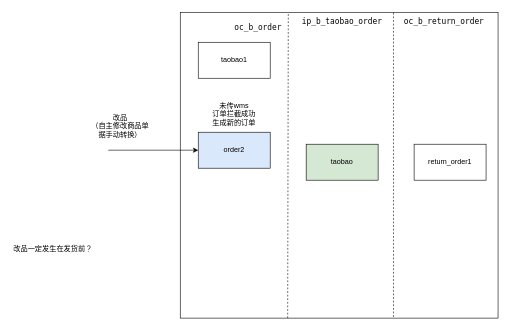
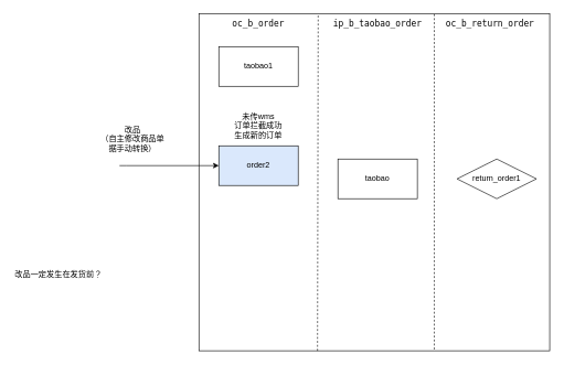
  <mxCell id="0" />
  <mxCell id="1" parent="0" />
  <mxCell id="2" value="" style="rounded=0;whiteSpace=wrap;html=1;fillColor=none;" vertex="1" parent="1"><mxGeometry x="300" y="20" width="530" height="510" as="geometry" /></mxCell>
  <mxCell id="3" style="edgeStyle=orthogonalEdgeStyle;rounded=0;orthogonalLoop=1;jettySize=auto;html=1;entryX=0;entryY=0.5;entryDx=0;entryDy=0;" edge="1" parent="1" target="12"><mxGeometry relative="1" as="geometry"><mxPoint x="180" y="250" as="sourcePoint" /><Array as="points"><mxPoint x="190" y="250" /></Array></mxGeometry></mxCell>
  <mxCell id="4" value="taobao1" style="rounded=0;whiteSpace=wrap;html=1;" vertex="1" parent="1"><mxGeometry x="330" y="70" width="120" height="60" as="geometry" /></mxCell>
  <mxCell id="5" value="" style="endArrow=none;dashed=1;html=1;rounded=0;exitX=0.338;exitY=1;exitDx=0;exitDy=0;exitPerimeter=0;entryX=0.34;entryY=0;entryDx=0;entryDy=0;entryPerimeter=0;" edge="1" parent="1" source="2" target="2"><mxGeometry width="50" height="50" relative="1" as="geometry"><mxPoint x="430" y="250" as="sourcePoint" /><mxPoint x="480" y="20" as="targetPoint" /></mxGeometry></mxCell>
  <mxCell id="6" value="" style="endArrow=none;dashed=1;html=1;rounded=0;exitX=0.671;exitY=0.996;exitDx=0;exitDy=0;exitPerimeter=0;entryX=0.671;entryY=-0.002;entryDx=0;entryDy=0;entryPerimeter=0;" edge="1" parent="1" source="2" target="2"><mxGeometry width="50" height="50" relative="1" as="geometry"><mxPoint x="631" y="470" as="sourcePoint" /><mxPoint x="631" y="40" as="targetPoint" /></mxGeometry></mxCell>
  <mxCell id="7" value="&lt;div style=&quot;background-color:#ffffff;color:#080808&quot;&gt;&lt;pre style=&quot;font-family:'JetBrains Mono',monospace;font-size:9.8pt;&quot;&gt;&lt;span style=&quot;color:#000000;&quot;&gt;oc_b_return_order&lt;/span&gt;&lt;/pre&gt;&lt;/div&gt;" style="text;html=1;align=center;verticalAlign=middle;whiteSpace=wrap;rounded=0;" vertex="1" parent="1"><mxGeometry x="710" y="20" width="60" height="30" as="geometry" /></mxCell>
  <mxCell id="8" value="&lt;div style=&quot;background-color:#ffffff;color:#080808&quot;&gt;&lt;pre style=&quot;font-family:'JetBrains Mono',monospace;font-size:9.8pt;&quot;&gt;&lt;div&gt;&lt;pre style=&quot;font-family:'JetBrains Mono',monospace;font-size:9.8pt;&quot;&gt;&lt;span style=&quot;color:#000000;&quot;&gt;ip_b_taobao_order&lt;/span&gt;&lt;/pre&gt;&lt;/div&gt;&lt;/pre&gt;&lt;/div&gt;" style="text;html=1;align=center;verticalAlign=middle;whiteSpace=wrap;rounded=0;" vertex="1" parent="1"><mxGeometry x="540" y="20" width="60" height="30" as="geometry" /></mxCell>
- <mxCell id="9" value="&lt;div style=&quot;background-color:#ffffff;color:#080808&quot;&gt;&lt;pre style=&quot;font-family:'JetBrains Mono',monospace;font-size:9.8pt;&quot;&gt;oc_b_order&lt;/pre&gt;&lt;/div&gt;" style="text;html=1;align=center;verticalAlign=middle;whiteSpace=wrap;rounded=0;" vertex="1" parent="1"><mxGeometry x="400" y="30" width="60" height="30" as="geometry" /></mxCell>
- <mxCell id="10" value="taobao" style="rounded=0;whiteSpace=wrap;html=1;fillColor=#d5e8d4;" vertex="1" parent="1"><mxGeometry x="510" y="240" width="120" height="60" as="geometry" /></mxCell>
- <mxCell id="11" value="return_order1" style="rounded=0;whiteSpace=wrap;html=1;" vertex="1" parent="1"><mxGeometry x="690" y="240" width="120" height="60" as="geometry" /></mxCell>
+ <mxCell id="9" value="&lt;div style=&quot;background-color:#ffffff;color:#080808&quot;&gt;&lt;pre style=&quot;font-family:'JetBrains Mono',monospace;font-size:9.8pt;&quot;&gt;oc_b_order&lt;/pre&gt;&lt;/div&gt;" style="text;html=1;align=center;verticalAlign=middle;whiteSpace=wrap;rounded=0;" vertex="1" parent="1"><mxGeometry x="360" y="20" width="60" height="30" as="geometry" /></mxCell>
+ <mxCell id="10" value="taobao" style="rounded=0;whiteSpace=wrap;html=1;" vertex="1" parent="1"><mxGeometry x="510" y="240" width="120" height="60" as="geometry" /></mxCell>
+ <mxCell id="11" value="return_order1" style="rhombus;whiteSpace=wrap;html=1;" vertex="1" parent="1"><mxGeometry x="690" y="240" width="120" height="60" as="geometry" /></mxCell>
  <mxCell id="12" value="order2" style="rounded=0;whiteSpace=wrap;html=1;fillColor=#dae8fc;" vertex="1" parent="1"><mxGeometry x="330" y="220" width="120" height="60" as="geometry" /></mxCell>
  <mxCell id="13" value="未传wms&lt;div&gt;订单拦截成功&lt;/div&gt;&lt;div&gt;生成新的订单&lt;/div&gt;" style="text;html=1;align=center;verticalAlign=middle;whiteSpace=wrap;rounded=0;" vertex="1" parent="1"><mxGeometry x="340" y="160" width="100" height="60" as="geometry" /></mxCell>
  <mxCell id="14" value="改品&lt;div&gt;（自主修改商品单据手动转换）&lt;/div&gt;" style="text;html=1;align=center;verticalAlign=middle;whiteSpace=wrap;rounded=0;" vertex="1" parent="1"><mxGeometry x="150" y="180" width="100" height="60" as="geometry" /></mxCell>
  <mxCell id="15" value="&lt;h1 style=&quot;margin-top: 0px;&quot;&gt;&lt;span style=&quot;background-color: initial; font-size: 12px; font-weight: normal;&quot;&gt;改品一定发生在发货前？&lt;/span&gt;&lt;/h1&gt;" style="text;html=1;whiteSpace=wrap;overflow=hidden;rounded=0;" vertex="1" parent="1"><mxGeometry x="20" y="390" width="180" height="120" as="geometry" /></mxCell>
